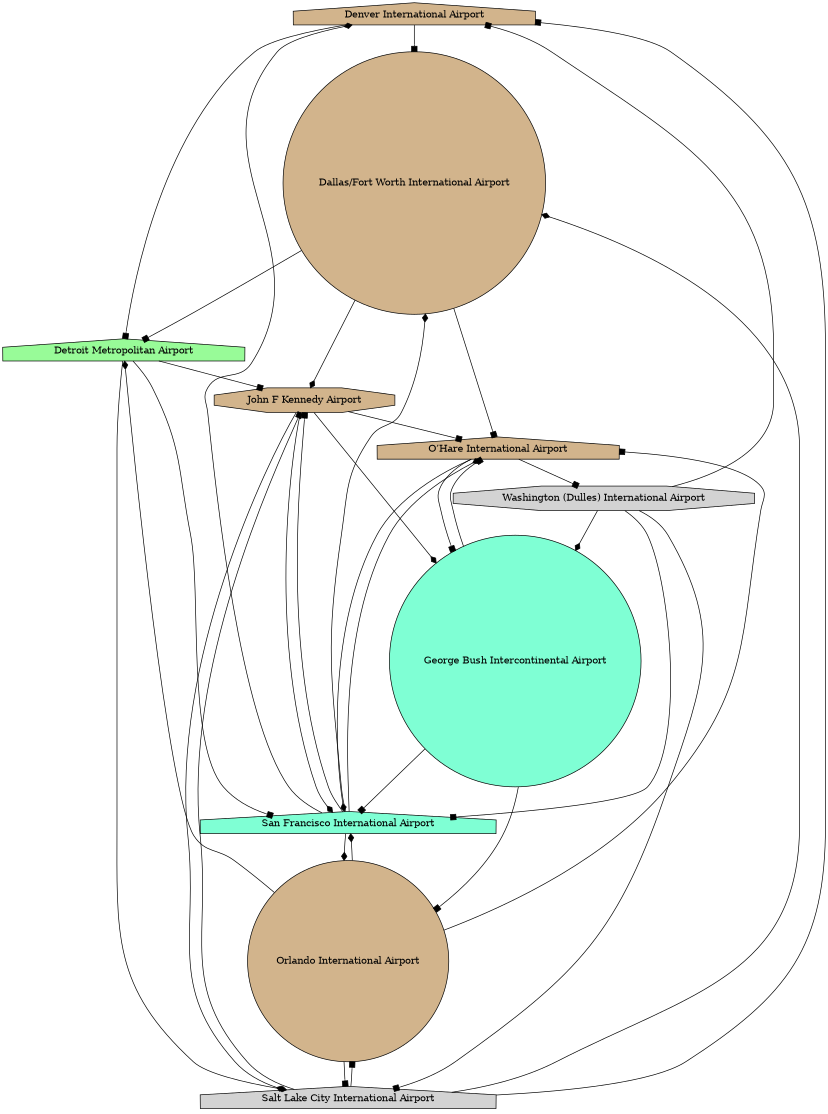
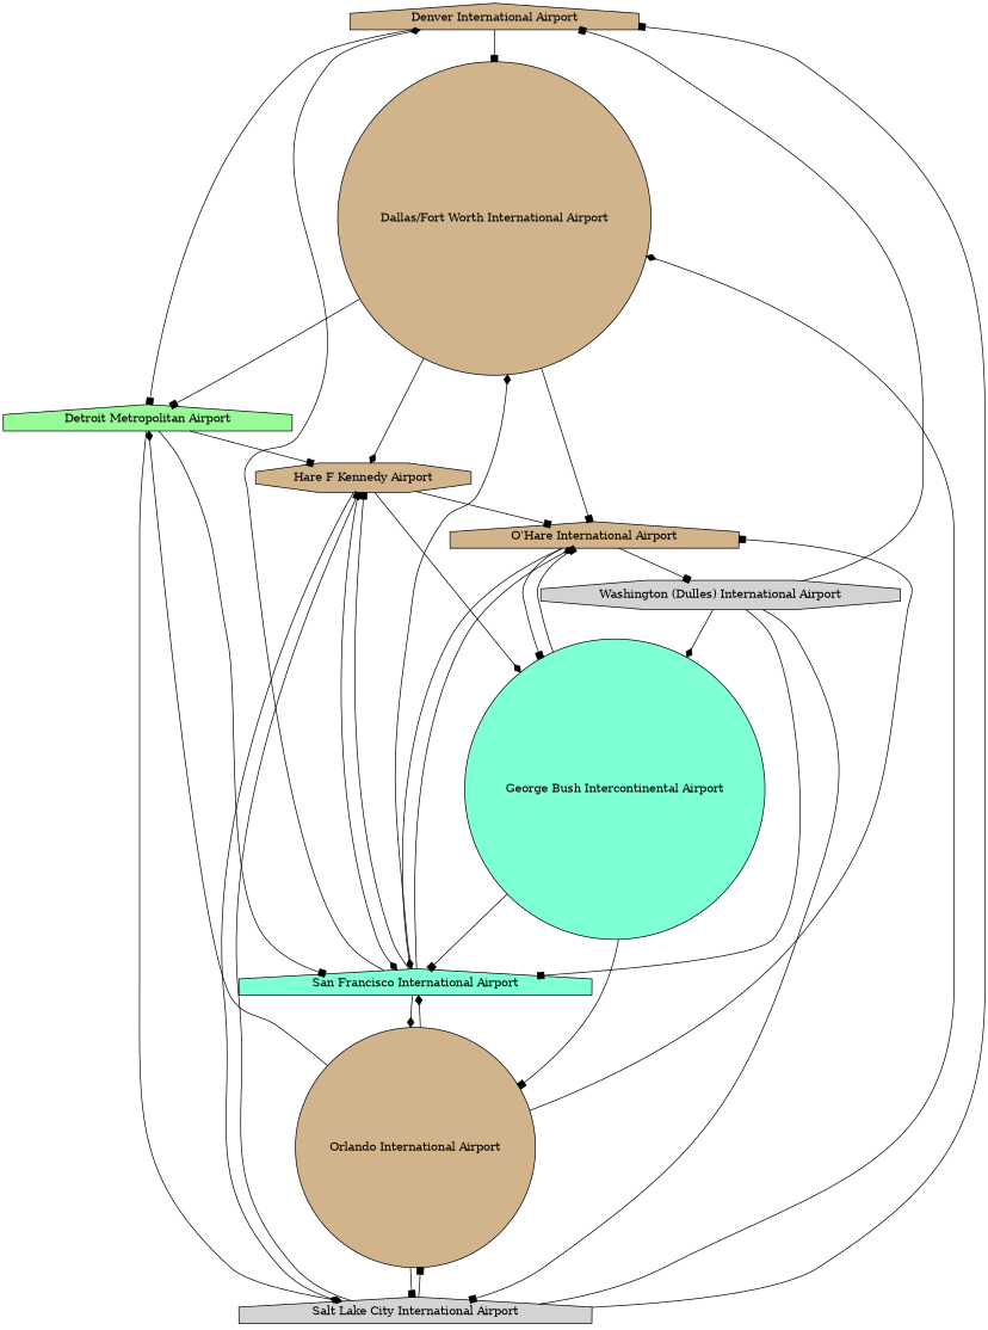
  digraph {
    node [fillcolor=tan shape=house style=filled]
    edge [arrowhead=box weight=3202]
    n1 [label="Denver International Airport"]
    n2 [label="Dallas/Fort Worth International Airport" shape=circle]
    n3 [fillcolor=palegreen label="Detroit Metropolitan Airport"]
-   n4 [label="John F Kennedy Airport" shape=octagon]
+   n4 [label="Hare F Kennedy Airport" shape=octagon]
    n5 [label="O’Hare International Airport"]
    n6 [fillcolor=lightgrey label="Salt Lake City International Airport"]
    n7 [fillcolor=aquamarine label="San Francisco International Airport"]
    n8 [fillcolor=aquamarine label="George Bush Intercontinental Airport" shape=circle]
    n9 [fillcolor=lightgrey label="Washington (Dulles) International Airport" shape=octagon]
    n10 [label="Orlando International Airport" shape=circle]
    n1 -> n2 [weight=1032]
    n1 -> n3 [weight=1807]
    n2 -> n3 [weight=1587]
    n2 -> n4 [arrowhead=diamond weight=2239]
    n2 -> n5 [weight=1290]
    n3 -> n4 [weight=819]
    n3 -> n6 [arrowhead=diamond weight=2384]
    n3 -> n7 [weight=3345]
    n4 -> n5 [weight=1191]
    n4 -> n6 [arrowhead=diamond]
    n4 -> n7 [arrowhead=diamond weight=4162]
    n4 -> n8 [arrowhead=diamond weight=2280]
    n5 -> n7 [arrowhead=diamond weight=2971]
    n5 -> n8 [weight=947]
    n5 -> n9 [weight=947]
    n6 -> n1 [weight=629]
    n6 -> n2 [arrowhead=diamond weight=1591]
    n6 -> n4
    n6 -> n10 [weight=3107]
    n7 -> n1 [arrowhead=diamond weight=1556]
    n7 -> n2 [arrowhead=diamond weight=2357]
    n7 -> n4 [weight=4162]
    n7 -> n5 [arrowhead=diamond weight=2971]
    n7 -> n10 [arrowhead=diamond weight=3936]
    n8 -> n5 [weight=1489]
    n8 -> n7 [weight=2632]
    n8 -> n10 [weight=1375]
    n9 -> n1 [weight=2337]
    n9 -> n6 [weight=2942]
    n9 -> n7 [weight=3893]
    n9 -> n8 [arrowhead=diamond weight=1915]
    n10 -> n3 [arrowhead=diamond weight=1540]
    n10 -> n5 [weight=1617]
    n10 -> n6 [weight=3107]
    n10 -> n7 [arrowhead=diamond weight=3936]
  }
